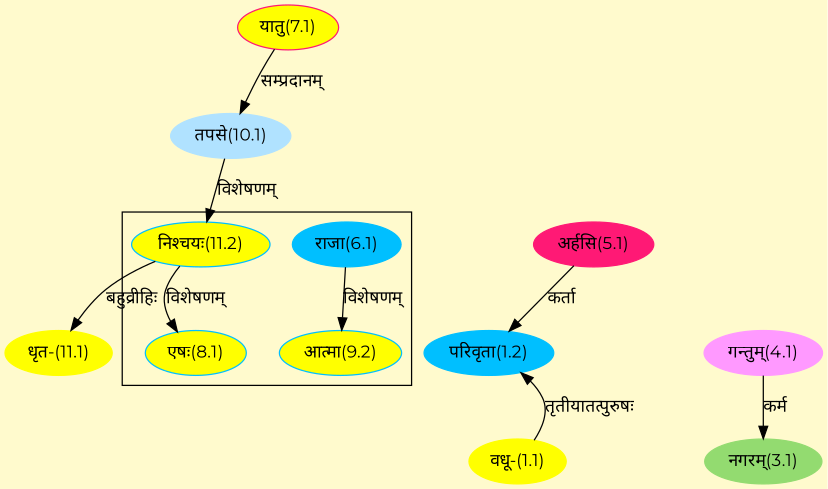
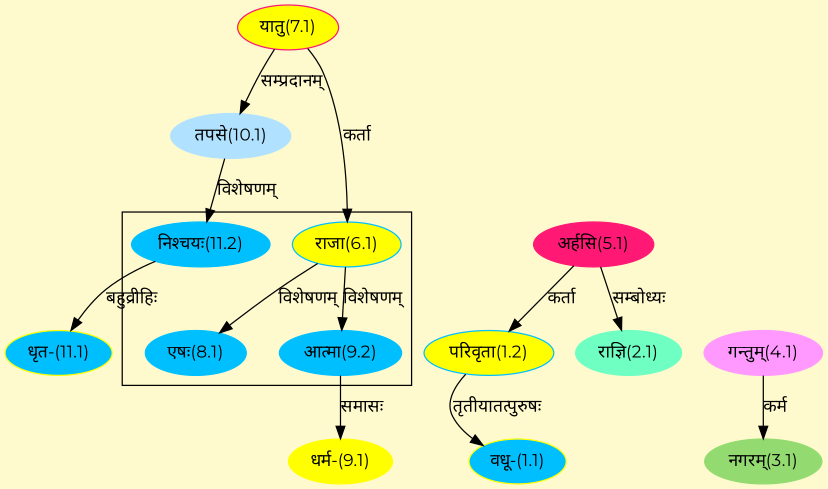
  digraph {
    bgcolor=lemonchiffon1
    compound=true
    fontname=Montserrat
    rankdir=BT
    node [color="#00BFFF" fontname=Montserrat style=filled]
    edge [dir=back fontname=Montserrat]
-   n1 [label="एषः(8.1)" fillcolor="#FFFF00"]
-   n2 [label="राजा(6.1)"]
-   n3 [label="आत्मा(9.2)" fillcolor="#FFFF00"]
-   n4 [label="निश्चयः(11.2)" fillcolor="#FFFF00"]
+   n1 [label="एषः(8.1)"]
+   n2 [label="राजा(6.1)" fillcolor="#FFFF00"]
+   n3 [label="आत्मा(9.2)"]
+   n4 [label="निश्चयः(11.2)"]
    n5 [color="#FF1975" fillcolor="#FFFF00" label="यातु(7.1)"]
    n6 [color="#B0E2FF" label="तपसे(10.1)"]
-   n7 [color="#FFFF00" label="वधू-(1.1)"]
-   n8 [label="परिवृता(1.2)"]
+   n7 [color="#FFFF00" label="वधू-(1.1)" fillcolor="#00BFFF"]
+   n8 [label="परिवृता(1.2)" fillcolor="#FFFF00"]
    n9 [color="#FF1975" label="अर्हसि(5.1)"]
+   n10 [color="#6FFFC3" label="राज्ञि(2.1)"]
    n11 [color="#93DB70" label="नगरम्(3.1)"]
    n12 [color="#FF99FF" label="गन्तुम्(4.1)"]
-   n14 [color="#FFFF00" label="धृत-(11.1)"]
+   n13 [color="#FFFF00" label="धर्म-(9.1)"]
+   n14 [color="#FFFF00" label="धृत-(11.1)" fillcolor="#00BFFF"]
    subgraph cluster_1 {
      n1
      n2
      n3
      n4
    }
-   n1 -> n4 [label="विशेषणम्"]
+   n1 -> n2 [label="विशेषणम्"]
+   n2 -> n5 [label="कर्ता"]
    n3 -> n2 [label="विशेषणम्"]
    n4 -> n6 [label="विशेषणम्"]
    n6 -> n5 [label="सम्प्रदानम्"]
-   n8 -> n7 [label="तृतीयातत्पुरुषः"]
+   n7 -> n8 [label="तृतीयातत्पुरुषः"]
    n8 -> n9 [label="कर्ता"]
+   n10 -> n9 [label="सम्बोध्यः"]
    n11 -> n12 [label="कर्म"]
+   n13 -> n3 [label="समासः"]
    n14 -> n4 [label="बहुव्रीहिः"]
  }
